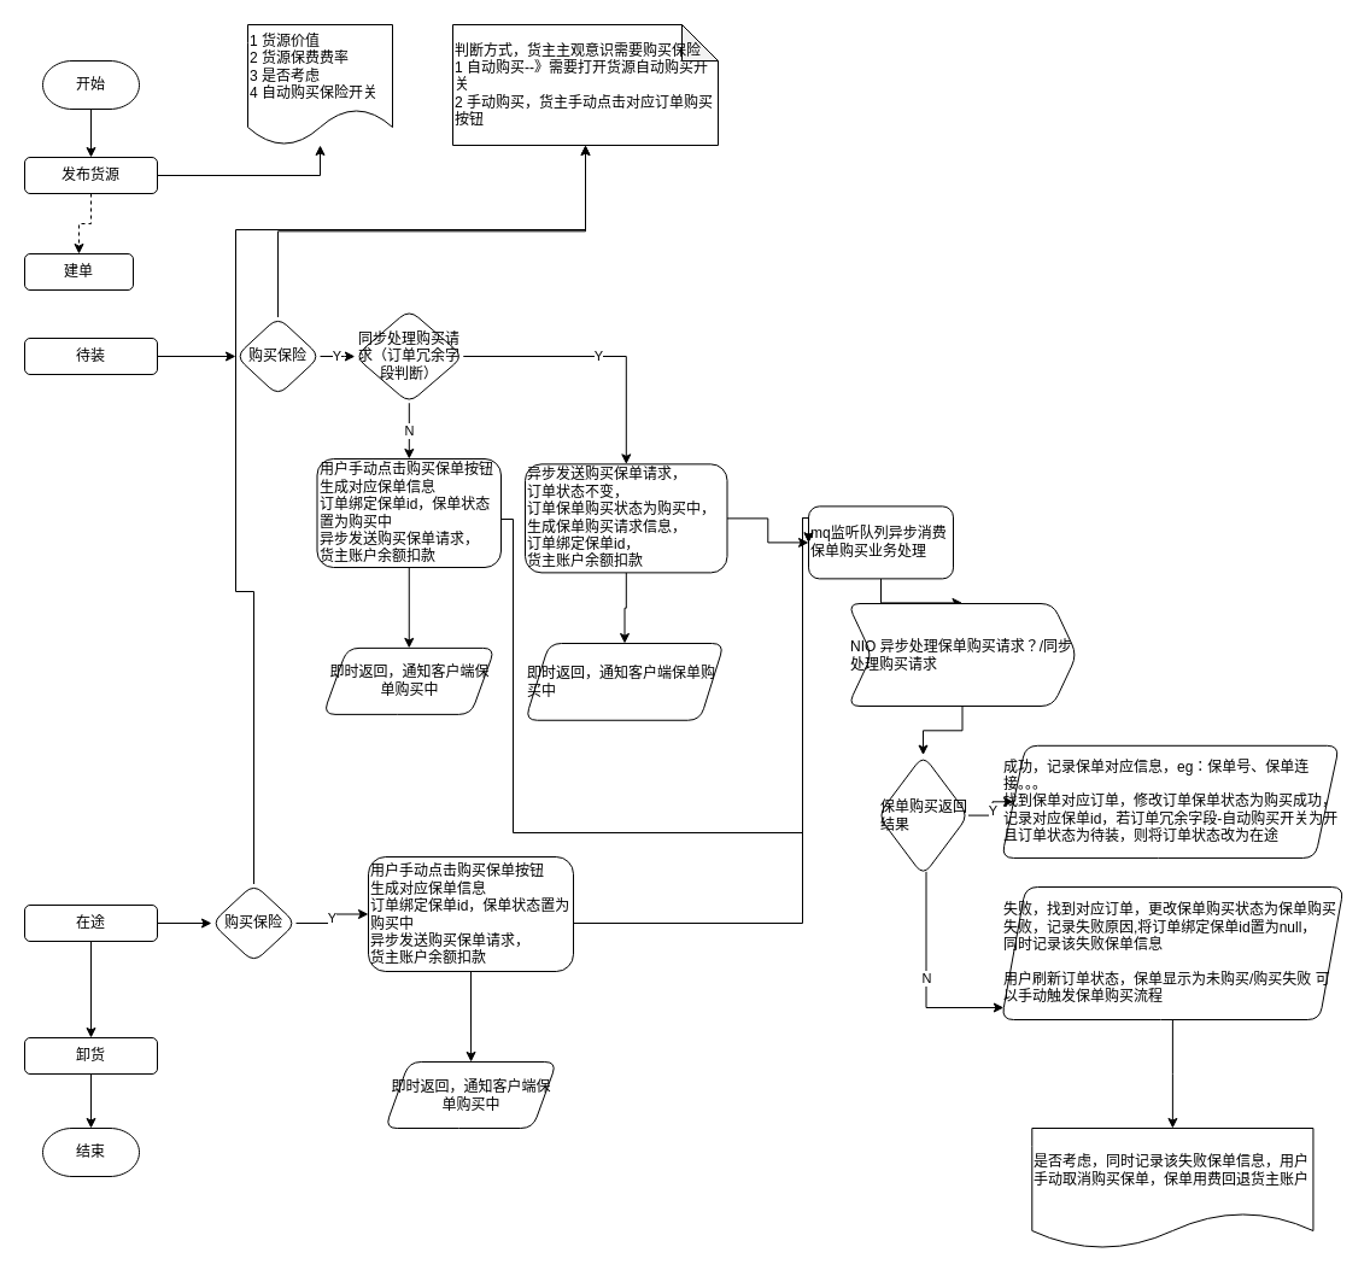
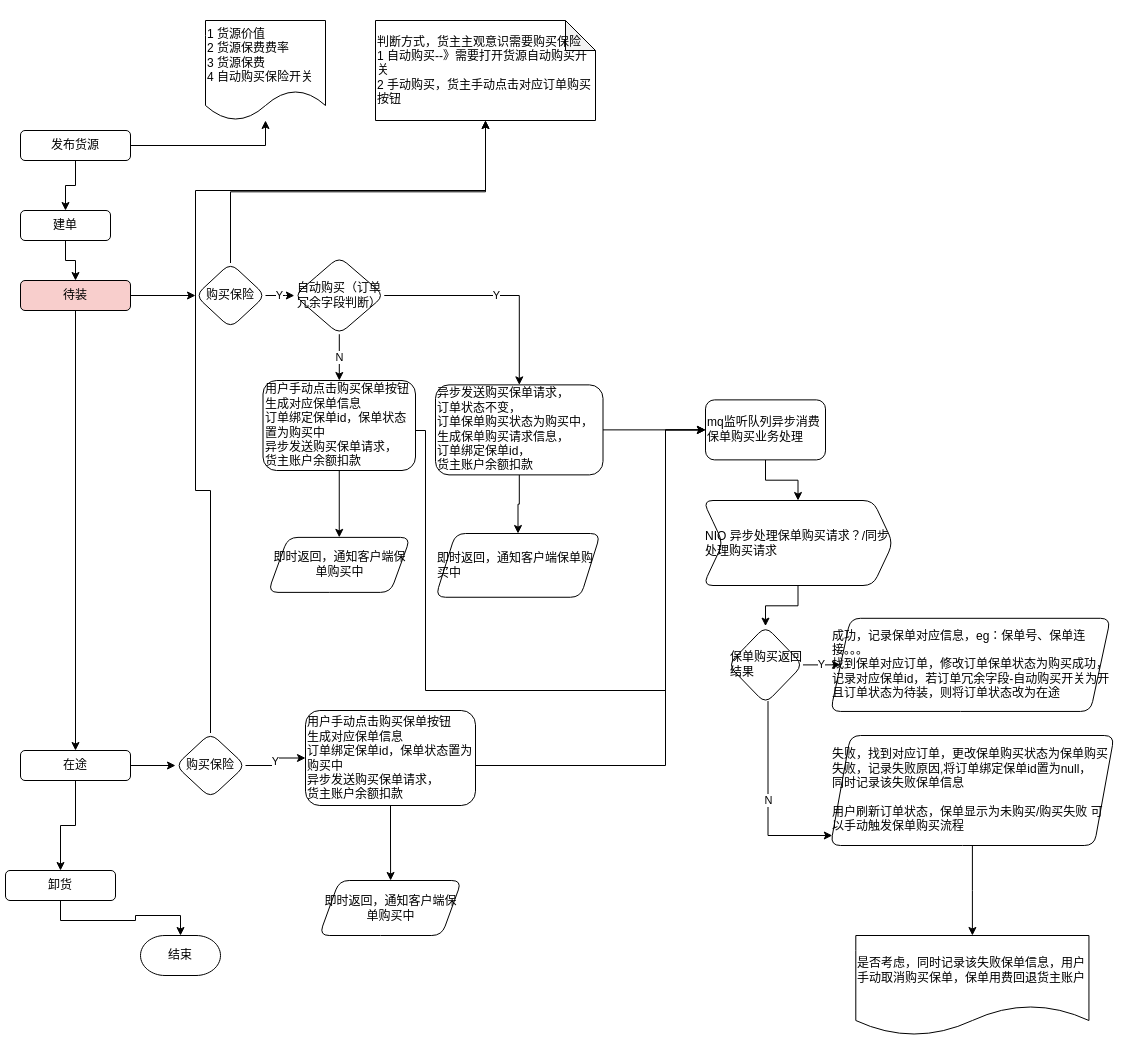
  <mxCell id="0" />
  <mxCell id="1" parent="0" />
- <mxCell id="2" value="" style="edgeStyle=orthogonalEdgeStyle;rounded=0;orthogonalLoop=1;jettySize=auto;html=1;" edge="1" parent="1" source="3" target="6"><mxGeometry relative="1" as="geometry" /></mxCell>
- <mxCell id="3" value="开始" style="strokeWidth=1;html=1;shape=mxgraph.flowchart.terminator;whiteSpace=wrap;rounded=1;shadow=0;glass=0;sketch=0;perimeterSpacing=0;" vertex="1" parent="1"><mxGeometry x="35" y="50" width="80" height="40" as="geometry" /></mxCell>
  <mxCell id="4" value="" style="edgeStyle=orthogonalEdgeStyle;rounded=0;orthogonalLoop=1;jettySize=auto;html=1;" edge="1" parent="1" source="6" target="7"><mxGeometry relative="1" as="geometry" /></mxCell>
- <mxCell id="5" value="" style="edgeStyle=orthogonalEdgeStyle;rounded=0;orthogonalLoop=1;jettySize=auto;html=1;dashed=1;" edge="1" parent="1" source="6" target="9"><mxGeometry relative="1" as="geometry" /></mxCell>
+ <mxCell id="5" value="" style="edgeStyle=orthogonalEdgeStyle;rounded=0;orthogonalLoop=1;jettySize=auto;html=1;" edge="1" parent="1" source="6" target="9"><mxGeometry relative="1" as="geometry" /></mxCell>
  <mxCell id="6" value="发布货源" style="whiteSpace=wrap;html=1;rounded=1;shadow=0;strokeWidth=1;glass=0;sketch=0;" vertex="1" parent="1"><mxGeometry x="20" y="130" width="110" height="30" as="geometry" /></mxCell>
- <mxCell id="7" value="&lt;div&gt;&lt;span&gt;1 货源价值&lt;/span&gt;&lt;/div&gt;&lt;div&gt;&lt;span&gt;2 货源保费费率&lt;/span&gt;&lt;/div&gt;&lt;div&gt;&lt;span&gt;3 是否考虑&lt;/span&gt;&lt;/div&gt;&lt;div&gt;&lt;span&gt;4 自动购买保险开关&lt;/span&gt;&lt;/div&gt;" style="shape=document;whiteSpace=wrap;html=1;boundedLbl=1;rounded=1;shadow=0;strokeWidth=1;glass=0;sketch=0;align=left;" vertex="1" parent="1"><mxGeometry x="205" y="20" width="120" height="100" as="geometry" /></mxCell>
+ <mxCell id="7" value="&lt;div&gt;&lt;span&gt;1 货源价值&lt;/span&gt;&lt;/div&gt;&lt;div&gt;&lt;span&gt;2 货源保费费率&lt;/span&gt;&lt;/div&gt;&lt;div&gt;&lt;span&gt;3 货源保费&lt;/span&gt;&lt;/div&gt;&lt;div&gt;&lt;span&gt;4 自动购买保险开关&lt;/span&gt;&lt;/div&gt;" style="shape=document;whiteSpace=wrap;html=1;boundedLbl=1;rounded=1;shadow=0;strokeWidth=1;glass=0;sketch=0;align=left;" vertex="1" parent="1"><mxGeometry x="205" y="20" width="120" height="100" as="geometry" /></mxCell>
+ <mxCell id="8" value="" style="edgeStyle=orthogonalEdgeStyle;rounded=0;orthogonalLoop=1;jettySize=auto;html=1;" edge="1" parent="1" source="9" target="12"><mxGeometry relative="1" as="geometry" /></mxCell>
  <mxCell id="9" value="建单" style="whiteSpace=wrap;html=1;rounded=1;shadow=0;strokeWidth=1;glass=0;sketch=0;" vertex="1" parent="1"><mxGeometry x="20" y="210" width="90" height="30" as="geometry" /></mxCell>
  <mxCell id="10" value="" style="edgeStyle=orthogonalEdgeStyle;rounded=0;orthogonalLoop=1;jettySize=auto;html=1;" edge="1" parent="1" source="12" target="15"><mxGeometry relative="1" as="geometry" /></mxCell>
- <mxCell id="12" value="待装" style="whiteSpace=wrap;html=1;rounded=1;shadow=0;strokeWidth=1;glass=0;sketch=0;" vertex="1" parent="1"><mxGeometry x="20" y="280" width="110" height="30" as="geometry" /></mxCell>
+ <mxCell id="11" value="" style="edgeStyle=orthogonalEdgeStyle;rounded=0;orthogonalLoop=1;jettySize=auto;html=1;" edge="1" parent="1" source="12" target="40"><mxGeometry relative="1" as="geometry" /></mxCell>
+ <mxCell id="12" value="待装" style="whiteSpace=wrap;html=1;rounded=1;shadow=0;strokeWidth=1;glass=0;sketch=0;fillColor=#f8cecc;" vertex="1" parent="1"><mxGeometry x="20" y="280" width="110" height="30" as="geometry" /></mxCell>
  <mxCell id="13" value="" style="edgeStyle=orthogonalEdgeStyle;rounded=0;orthogonalLoop=1;jettySize=auto;html=1;exitX=0.5;exitY=0;exitDx=0;exitDy=0;" edge="1" parent="1" source="15" target="16"><mxGeometry relative="1" as="geometry" /></mxCell>
  <mxCell id="14" value="Y" style="edgeStyle=orthogonalEdgeStyle;rounded=0;orthogonalLoop=1;jettySize=auto;html=1;" edge="1" parent="1" source="15" target="19"><mxGeometry relative="1" as="geometry" /></mxCell>
  <mxCell id="15" value="购买保险" style="rhombus;whiteSpace=wrap;html=1;rounded=1;shadow=0;strokeWidth=1;glass=0;sketch=0;" vertex="1" parent="1"><mxGeometry x="195" y="262.5" width="70" height="65" as="geometry" /></mxCell>
  <mxCell id="16" value="判断方式，货主主观意识需要购买保险&lt;br&gt;1 自动购买--》需要打开货源自动购买开关&lt;br&gt;2 手动购买，货主手动点击对应订单购买按钮" style="shape=note;whiteSpace=wrap;html=1;backgroundOutline=1;darkOpacity=0.05;rounded=1;shadow=0;strokeWidth=1;glass=0;sketch=0;align=left;" vertex="1" parent="1"><mxGeometry x="375" y="20" width="220" height="100" as="geometry" /></mxCell>
  <mxCell id="17" value="Y" style="edgeStyle=orthogonalEdgeStyle;rounded=0;orthogonalLoop=1;jettySize=auto;html=1;exitX=1;exitY=0.5;exitDx=0;exitDy=0;" edge="1" parent="1" source="19" target="22"><mxGeometry relative="1" as="geometry"><mxPoint x="405" y="295" as="sourcePoint" /></mxGeometry></mxCell>
  <mxCell id="18" value="N" style="edgeStyle=orthogonalEdgeStyle;rounded=0;orthogonalLoop=1;jettySize=auto;html=1;" edge="1" parent="1" source="19" target="36"><mxGeometry relative="1" as="geometry" /></mxCell>
- <mxCell id="19" value="同步处理购买请求（订单冗余字段判断）" style="rhombus;whiteSpace=wrap;html=1;rounded=1;shadow=0;strokeWidth=1;glass=0;sketch=0;" vertex="1" parent="1"><mxGeometry x="293.75" y="256.25" width="90" height="77.5" as="geometry" /></mxCell>
+ <mxCell id="19" value="自动购买（订单冗余字段判断）" style="rhombus;whiteSpace=wrap;html=1;rounded=1;shadow=0;strokeWidth=1;glass=0;sketch=0;" vertex="1" parent="1"><mxGeometry x="293.75" y="256.25" width="90" height="77.5" as="geometry" /></mxCell>
  <mxCell id="20" value="" style="edgeStyle=orthogonalEdgeStyle;rounded=0;orthogonalLoop=1;jettySize=auto;html=1;" edge="1" parent="1" source="22" target="23"><mxGeometry relative="1" as="geometry" /></mxCell>
  <mxCell id="21" style="edgeStyle=orthogonalEdgeStyle;rounded=0;orthogonalLoop=1;jettySize=auto;html=1;exitX=1;exitY=0.5;exitDx=0;exitDy=0;" edge="1" parent="1" source="22" target="25"><mxGeometry relative="1" as="geometry" /></mxCell>
  <mxCell id="22" value="异步发送购买保单请求，&lt;br&gt;订单状态不变，&lt;br&gt;订单保单购买状态为购买中，&lt;br&gt;生成保单购买请求信息，&lt;br&gt;订单绑定保单id，&lt;br&gt;货主账户余额扣款" style="whiteSpace=wrap;html=1;rounded=1;shadow=0;strokeWidth=1;glass=0;sketch=0;align=left;" vertex="1" parent="1"><mxGeometry x="435" y="384.38" width="167.5" height="90" as="geometry" /></mxCell>
  <mxCell id="23" value="&lt;span&gt;即时返回，通知客户端保单购买中&lt;/span&gt;" style="shape=parallelogram;perimeter=parallelogramPerimeter;whiteSpace=wrap;html=1;fixedSize=1;rounded=1;shadow=0;align=left;strokeWidth=1;glass=0;sketch=0;" vertex="1" parent="1"><mxGeometry x="435" y="533" width="165" height="63.75" as="geometry" /></mxCell>
  <mxCell id="24" value="" style="edgeStyle=orthogonalEdgeStyle;rounded=0;orthogonalLoop=1;jettySize=auto;html=1;" edge="1" parent="1" source="25" target="27"><mxGeometry relative="1" as="geometry" /></mxCell>
- <mxCell id="25" value="mq监听队列异步消费保单购买业务处理" style="whiteSpace=wrap;html=1;rounded=1;shadow=0;align=left;strokeWidth=1;glass=0;sketch=0;" vertex="1" parent="1"><mxGeometry x="670" y="419.375" width="120" height="60" as="geometry" /></mxCell>
+ <mxCell id="25" value="mq监听队列异步消费保单购买业务处理" style="whiteSpace=wrap;html=1;rounded=1;shadow=0;align=left;strokeWidth=1;glass=0;sketch=0;" vertex="1" parent="1"><mxGeometry x="705" y="399.375" width="120" height="60" as="geometry" /></mxCell>
  <mxCell id="26" value="" style="edgeStyle=orthogonalEdgeStyle;rounded=0;orthogonalLoop=1;jettySize=auto;html=1;" edge="1" parent="1" source="27" target="30"><mxGeometry relative="1" as="geometry" /></mxCell>
  <mxCell id="27" value="NIO 异步处理保单购买请求？/同步处理购买请求" style="shape=step;perimeter=stepPerimeter;whiteSpace=wrap;html=1;fixedSize=1;rounded=1;shadow=0;align=left;strokeWidth=1;glass=0;sketch=0;" vertex="1" parent="1"><mxGeometry x="702.5" y="500" width="190" height="85" as="geometry" /></mxCell>
  <mxCell id="28" value="Y" style="edgeStyle=orthogonalEdgeStyle;rounded=0;orthogonalLoop=1;jettySize=auto;html=1;" edge="1" parent="1" source="30" target="31"><mxGeometry relative="1" as="geometry" /></mxCell>
  <mxCell id="29" value="N" style="edgeStyle=orthogonalEdgeStyle;rounded=0;orthogonalLoop=1;jettySize=auto;html=1;" edge="1" parent="1" source="30" target="33"><mxGeometry relative="1" as="geometry"><Array as="points"><mxPoint x="767.5" y="835" /></Array></mxGeometry></mxCell>
- <mxCell id="30" value="保单购买返回结果" style="rhombus;whiteSpace=wrap;html=1;rounded=1;shadow=0;align=left;strokeWidth=1;glass=0;sketch=0;" vertex="1" parent="1"><mxGeometry x="727.5" y="625.63" width="75" height="100" as="geometry" /></mxCell>
+ <mxCell id="30" value="保单购买返回结果" style="rhombus;whiteSpace=wrap;html=1;rounded=1;shadow=0;align=left;strokeWidth=1;glass=0;sketch=0;" vertex="1" parent="1"><mxGeometry x="727.5" y="625.63" width="75" height="77.5" as="geometry" /></mxCell>
  <mxCell id="31" value="成功，记录保单对应信息，eg：保单号、保单连接。。。&lt;br&gt;找到保单对应订单，修改订单保单状态为购买成功，记录对应保单id，若订单冗余字段-自动购买开关为开且订单状态为待装，则将订单状态改为在途" style="shape=parallelogram;perimeter=parallelogramPerimeter;whiteSpace=wrap;html=1;fixedSize=1;rounded=1;shadow=0;align=left;strokeWidth=1;glass=0;sketch=0;" vertex="1" parent="1"><mxGeometry x="830" y="617.81" width="280" height="93.13" as="geometry" /></mxCell>
  <mxCell id="32" value="" style="edgeStyle=orthogonalEdgeStyle;rounded=0;orthogonalLoop=1;jettySize=auto;html=1;strokeColor=#000000;" edge="1" parent="1" source="33" target="48"><mxGeometry relative="1" as="geometry" /></mxCell>
  <mxCell id="33" value="失败，找到对应订单，更改保单购买状态为保单购买失败，记录失败原因,将订单绑定保单id置为null，&lt;br&gt;同时记录该失败保单信息&lt;br&gt;&lt;br&gt;用户刷新订单状态，保单显示为未购买/购买失败 可以手动触发保单购买流程" style="shape=parallelogram;perimeter=parallelogramPerimeter;whiteSpace=wrap;html=1;fixedSize=1;rounded=1;shadow=0;align=left;strokeWidth=1;glass=0;sketch=0;" vertex="1" parent="1"><mxGeometry x="830" y="735.01" width="283.75" height="110" as="geometry" /></mxCell>
  <mxCell id="34" value="" style="edgeStyle=orthogonalEdgeStyle;rounded=0;orthogonalLoop=1;jettySize=auto;html=1;" edge="1" parent="1" source="36" target="37"><mxGeometry relative="1" as="geometry" /></mxCell>
  <mxCell id="35" style="edgeStyle=orthogonalEdgeStyle;rounded=0;orthogonalLoop=1;jettySize=auto;html=1;exitX=1;exitY=0.5;exitDx=0;exitDy=0;entryX=0;entryY=0.5;entryDx=0;entryDy=0;strokeColor=#000000;" edge="1" parent="1" source="36" target="25"><mxGeometry relative="1" as="geometry"><Array as="points"><mxPoint x="425" y="430" /><mxPoint x="425" y="690" /><mxPoint x="665" y="690" /><mxPoint x="665" y="429" /></Array></mxGeometry></mxCell>
  <mxCell id="36" value="用户手动点击购买保单按钮&lt;br&gt;生成对应保单信息&lt;br&gt;订单绑定保单id，保单状态置为购买中&lt;br&gt;异步发送购买保单请求，&lt;br&gt;货主账户余额扣款" style="whiteSpace=wrap;html=1;rounded=1;shadow=0;strokeWidth=1;glass=0;sketch=0;align=left;" vertex="1" parent="1"><mxGeometry x="262.5" y="380" width="152.5" height="90" as="geometry" /></mxCell>
  <mxCell id="37" value="即时返回，通知客户端保单购买中" style="shape=parallelogram;perimeter=parallelogramPerimeter;whiteSpace=wrap;html=1;fixedSize=1;rounded=1;shadow=0;strokeWidth=1;glass=0;sketch=0;" vertex="1" parent="1"><mxGeometry x="267.5" y="536.88" width="142.5" height="55" as="geometry" /></mxCell>
  <mxCell id="38" style="edgeStyle=orthogonalEdgeStyle;rounded=0;orthogonalLoop=1;jettySize=auto;html=1;exitX=1;exitY=0.5;exitDx=0;exitDy=0;entryX=0;entryY=0.5;entryDx=0;entryDy=0;" edge="1" parent="1" source="40" target="43"><mxGeometry relative="1" as="geometry" /></mxCell>
  <mxCell id="39" value="" style="edgeStyle=orthogonalEdgeStyle;rounded=0;orthogonalLoop=1;jettySize=auto;html=1;strokeColor=#000000;" edge="1" parent="1" source="40" target="50"><mxGeometry relative="1" as="geometry" /></mxCell>
  <mxCell id="40" value="在途" style="whiteSpace=wrap;html=1;rounded=1;shadow=0;strokeWidth=1;glass=0;sketch=0;" vertex="1" parent="1"><mxGeometry x="20" y="750" width="110" height="30" as="geometry" /></mxCell>
  <mxCell id="41" style="edgeStyle=orthogonalEdgeStyle;orthogonalLoop=1;jettySize=auto;html=1;exitX=0.5;exitY=0;exitDx=0;exitDy=0;rounded=0;entryX=0.5;entryY=1;entryDx=0;entryDy=0;entryPerimeter=0;" edge="1" parent="1" source="43" target="16"><mxGeometry relative="1" as="geometry"><mxPoint x="545" y="140" as="targetPoint" /><Array as="points"><mxPoint x="210" y="490" /><mxPoint x="195" y="490" /><mxPoint x="195" y="190" /><mxPoint x="485" y="190" /></Array></mxGeometry></mxCell>
  <mxCell id="42" value="Y" style="edgeStyle=orthogonalEdgeStyle;rounded=0;orthogonalLoop=1;jettySize=auto;html=1;exitX=1;exitY=0.5;exitDx=0;exitDy=0;strokeColor=#000000;" edge="1" parent="1" source="43" target="46"><mxGeometry relative="1" as="geometry"><mxPoint x="315" y="765" as="targetPoint" /></mxGeometry></mxCell>
  <mxCell id="43" value="购买保险" style="rhombus;whiteSpace=wrap;html=1;rounded=1;shadow=0;strokeWidth=1;glass=0;sketch=0;" vertex="1" parent="1"><mxGeometry x="175" y="732.5" width="70" height="65" as="geometry" /></mxCell>
  <mxCell id="44" value="" style="edgeStyle=orthogonalEdgeStyle;rounded=0;orthogonalLoop=1;jettySize=auto;html=1;" edge="1" parent="1" source="46" target="47"><mxGeometry relative="1" as="geometry" /></mxCell>
  <mxCell id="45" style="edgeStyle=orthogonalEdgeStyle;rounded=0;orthogonalLoop=1;jettySize=auto;html=1;exitX=1;exitY=0.5;exitDx=0;exitDy=0;entryX=0;entryY=0.5;entryDx=0;entryDy=0;strokeColor=#000000;" edge="1" parent="1" source="46" target="25"><mxGeometry relative="1" as="geometry"><Array as="points"><mxPoint x="665" y="765" /><mxPoint x="665" y="429" /></Array></mxGeometry></mxCell>
  <mxCell id="46" value="用户手动点击购买保单按钮&lt;br&gt;生成对应保单信息&lt;br&gt;订单绑定保单id，保单状态置为购买中&lt;br&gt;异步发送购买保单请求，&lt;br&gt;货主账户余额扣款" style="whiteSpace=wrap;html=1;rounded=1;shadow=0;strokeWidth=1;glass=0;sketch=0;align=left;" vertex="1" parent="1"><mxGeometry x="305" y="710" width="170" height="95" as="geometry" /></mxCell>
  <mxCell id="47" value="即时返回，通知客户端保单购买中" style="shape=parallelogram;perimeter=parallelogramPerimeter;whiteSpace=wrap;html=1;fixedSize=1;rounded=1;shadow=0;strokeWidth=1;glass=0;sketch=0;" vertex="1" parent="1"><mxGeometry x="318.75" y="880" width="142.5" height="55" as="geometry" /></mxCell>
  <mxCell id="48" value="是否考虑，同时记录该失败保单信息，用户手动取消购买保单，保单用费回退货主账户" style="shape=document;whiteSpace=wrap;html=1;boundedLbl=1;rounded=1;shadow=0;align=left;strokeWidth=1;glass=0;sketch=0;" vertex="1" parent="1"><mxGeometry x="855.31" y="935" width="233.13" height="100.01" as="geometry" /></mxCell>
  <mxCell id="49" style="edgeStyle=orthogonalEdgeStyle;rounded=0;orthogonalLoop=1;jettySize=auto;html=1;exitX=0.5;exitY=1;exitDx=0;exitDy=0;entryX=0.5;entryY=0;entryDx=0;entryDy=0;entryPerimeter=0;strokeColor=#000000;" edge="1" parent="1" source="50" target="51"><mxGeometry relative="1" as="geometry" /></mxCell>
- <mxCell id="50" value="卸货" style="whiteSpace=wrap;html=1;rounded=1;shadow=0;strokeWidth=1;glass=0;sketch=0;" vertex="1" parent="1"><mxGeometry x="20" y="860" width="110" height="30" as="geometry" /></mxCell>
- <mxCell id="51" value="结束" style="strokeWidth=1;html=1;shape=mxgraph.flowchart.terminator;whiteSpace=wrap;rounded=1;shadow=0;glass=0;sketch=0;perimeterSpacing=0;" vertex="1" parent="1"><mxGeometry x="35" y="935" width="80" height="40" as="geometry" /></mxCell>
+ <mxCell id="50" value="卸货" style="whiteSpace=wrap;html=1;rounded=1;shadow=0;strokeWidth=1;glass=0;sketch=0;" vertex="1" parent="1"><mxGeometry x="5" y="870" width="110" height="30" as="geometry" /></mxCell>
+ <mxCell id="51" value="结束" style="strokeWidth=1;html=1;shape=mxgraph.flowchart.terminator;whiteSpace=wrap;rounded=1;shadow=0;glass=0;sketch=0;perimeterSpacing=0;" vertex="1" parent="1"><mxGeometry x="140" y="935" width="80" height="40" as="geometry" /></mxCell>
